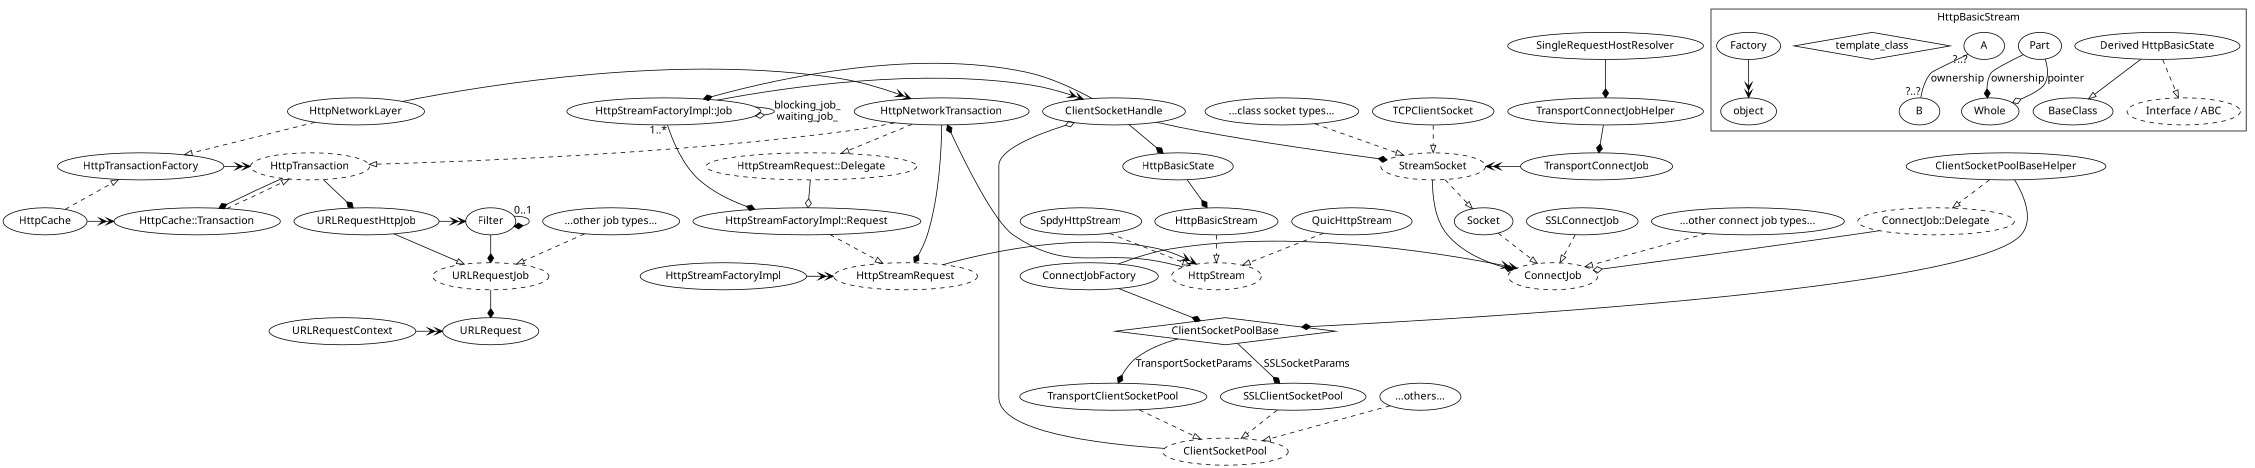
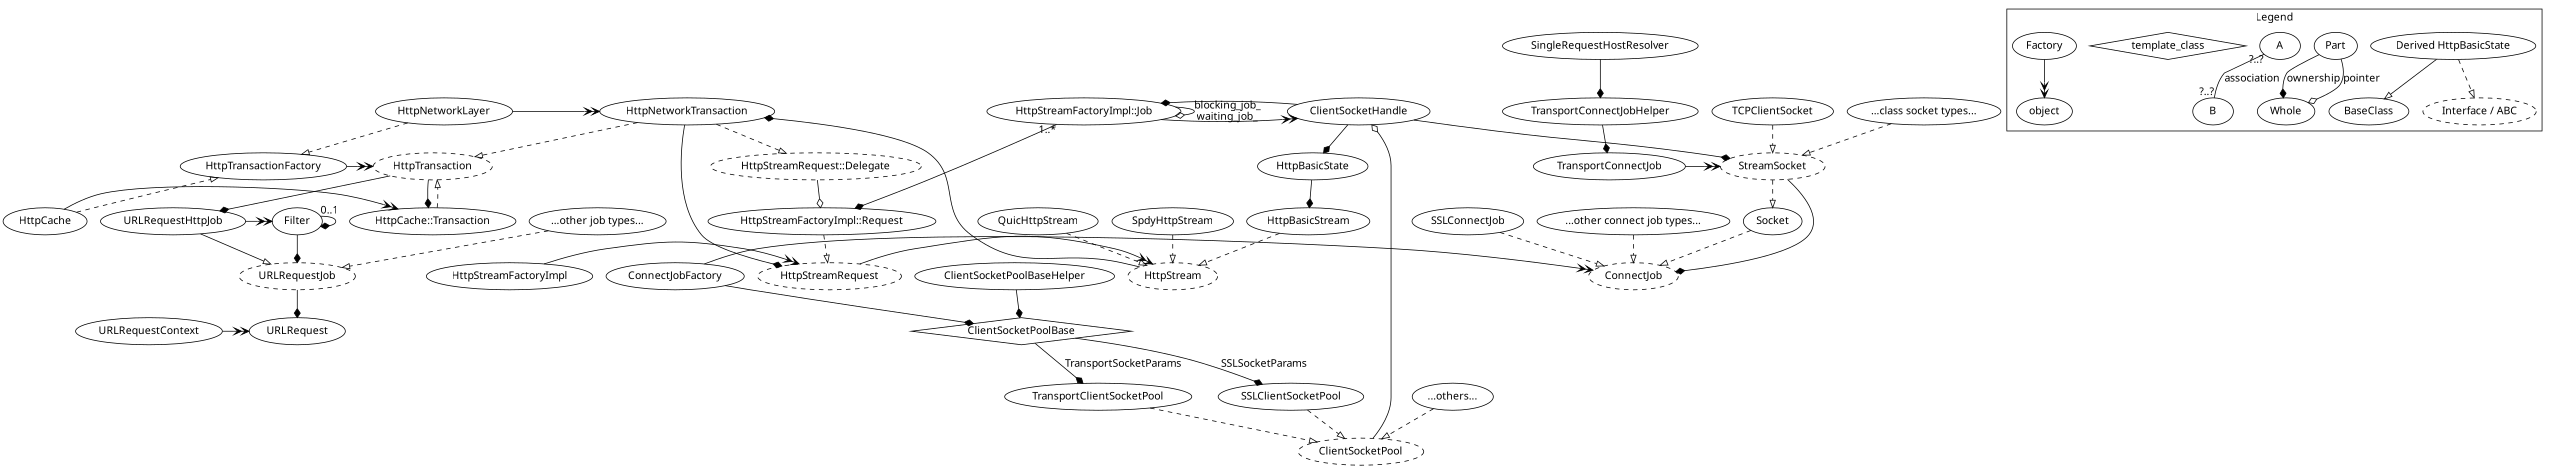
  digraph {
    fontname="Noto Sans"
    node [fontname="Noto Sans"]
    edge [arrowhead=empty fontname="Noto Sans"]
    URLRequestContext
    URLRequest
    URLRequestHttpJob
    Filter
    n5 [label="HttpCache::Transaction"]
    HttpCache
    HttpTransaction [style=dashed]
    HttpTransactionFactory
    HttpNetworkLayer
    HttpNetworkTransaction
    HttpStreamRequest [style=dashed]
    HttpStreamFactoryImpl
    HttpStream [style=dashed]
    ConnectJob [style=dashed]
    ConnectJobFactory
    n16 [label="HttpStreamFactoryImpl::Job"]
    ClientSocketHandle
    StreamSocket [style=dashed]
    TransportConnectJob
    n20 [label="Derived HttpBasicState"]
    BaseClass
    n22 [label="Interface / ABC" style=dashed]
    Part
    Whole
    A
    B
    template_class [shape=diamond]
    Factory
    object
    URLRequestJob [style=dashed]
    n31 [label="HttpStreamRequest::Delegate" style=dashed]
    n32 [label=ClientSocketPoolBase shape=diamond]
    n33 [label="HttpStreamFactoryImpl::Request"]
    HttpBasicState
    Socket
    n36 [label="...other job types..."]
    HttpBasicStream
    QuicHttpStream
    SpdyHttpStream
    ClientSocketPool [style=dashed]
    TransportClientSocketPool
    SSLClientSocketPool
    n43 [label="...others..."]
    ClientSocketPoolBaseHelper
-   n45 [label="ConnectJob::Delegate" style=dashed]
    SSLConnectJob
    n47 [label="...other connect job types..."]
    TCPClientSocket
    n49 [label="...class socket types..."]
    TransportConnectJobHelper
    SingleRequestHostResolver
    subgraph sub_1 {
      rank=same
      URLRequestContext
      URLRequest
    }
    subgraph sub_2 {
      rank=same
      URLRequestHttpJob
      Filter
    }
    subgraph sub_3 {
      rank=same
      n5
      HttpCache
    }
    subgraph sub_4 {
      rank=same
      HttpTransaction
      HttpTransactionFactory
    }
    subgraph sub_5 {
      rank=same
      HttpNetworkLayer
      HttpNetworkTransaction
    }
    subgraph sub_6 {
      rank=same
      HttpStreamRequest
      HttpStreamFactoryImpl
    }
    subgraph sub_7 {
      rank=same
      HttpStreamRequest
      HttpStream
    }
    subgraph sub_8 {
      rank=same
      ConnectJob
      ConnectJobFactory
    }
    subgraph sub_9 {
      rank=same
      n16
      ClientSocketHandle
    }
    subgraph sub_10 {
      rank=same
      StreamSocket
      TransportConnectJob
    }
    subgraph cluster_11 {
-     label=HttpBasicStream
+     label=Legend
      n20
      BaseClass
      n22
      Part
      Whole
      A
      B
      template_class
      Factory
      object
    }
    URLRequestContext -> URLRequest [arrowhead=veevee]
    URLRequestHttpJob -> Filter [arrowhead=veevee]
    URLRequestHttpJob -> URLRequestJob
    Filter -> Filter [arrowhead=diamond taillabel="0..1"]
    Filter -> URLRequestJob [arrowhead=diamond]
    n5 -> HttpTransaction [style=dashed]
    HttpCache -> n5 [arrowhead=veevee]
    HttpCache -> HttpTransactionFactory [style=dashed]
    HttpTransaction -> URLRequestHttpJob [arrowhead=diamond]
    HttpTransaction -> n5 [arrowhead=diamond]
    HttpTransactionFactory -> HttpTransaction [arrowhead=veevee]
    HttpNetworkLayer -> HttpTransactionFactory [style=dashed]
    HttpNetworkLayer -> HttpNetworkTransaction [arrowhead=veevee]
    HttpNetworkTransaction -> HttpTransaction [style=dashed]
    HttpNetworkTransaction -> HttpStreamRequest [arrowhead=diamond]
    HttpNetworkTransaction -> n31 [style=dashed]
    HttpStreamRequest -> HttpStream [arrowhead=veevee]
    HttpStreamFactoryImpl -> HttpStreamRequest [arrowhead=veevee]
    HttpStream -> HttpNetworkTransaction [arrowhead=diamond]
    ConnectJobFactory -> ConnectJob [arrowhead=veevee]
    ConnectJobFactory -> n32 [arrowhead=diamond]
    n16 -> n16 [arrowhead=odiamond label="blocking_job_\nwaiting_job_"]
    n16 -> ClientSocketHandle [arrowhead=veevee]
    n16 -> n33 [arrowhead=diamond taillabel="1..*"]
    ClientSocketHandle -> n16 [arrowhead=diamond]
    ClientSocketHandle -> StreamSocket [arrowhead=diamond]
    ClientSocketHandle -> HttpBasicState [arrowhead=diamond]
    StreamSocket -> ConnectJob [arrowhead=diamond]
    StreamSocket -> Socket [style=dashed]
    TransportConnectJob -> StreamSocket [arrowhead=veevee]
    n20 -> BaseClass
    n20 -> n22 [style=dashed]
    Part -> Whole [arrowhead=diamond label=ownership]
    Part -> Whole [arrowhead=odiamond label=pointer]
-   A -> B [arrowhead=none headlabel="?..?" label=ownership taillabel="?..?"]
+   A -> B [arrowhead=none headlabel="?..?" label=association taillabel="?..?"]
    Factory -> object [arrowhead=veevee]
    URLRequestJob -> URLRequest [arrowhead=diamond]
    n31 -> n33 [arrowhead=odiamond]
    n32 -> TransportClientSocketPool [arrowhead=diamond label=TransportSocketParams]
    n32 -> SSLClientSocketPool [arrowhead=diamond label=SSLSocketParams]
    n33 -> HttpStreamRequest [style=dashed]
    HttpBasicState -> HttpBasicStream [arrowhead=diamond]
    Socket -> ConnectJob [style=dashed]
    n36 -> URLRequestJob [style=dashed]
    HttpBasicStream -> HttpStream [style=dashed]
    QuicHttpStream -> HttpStream [style=dashed]
    SpdyHttpStream -> HttpStream [style=dashed]
    ClientSocketPool -> ClientSocketHandle [arrowhead=odiamond]
    TransportClientSocketPool -> ClientSocketPool [style=dashed]
    SSLClientSocketPool -> ClientSocketPool [style=dashed]
    n43 -> ClientSocketPool [style=dashed]
    ClientSocketPoolBaseHelper -> n32 [arrowhead=diamond]
-   ClientSocketPoolBaseHelper -> n45 [style=dashed]
-   n45 -> ConnectJob [arrowhead=odiamond]
    SSLConnectJob -> ConnectJob [style=dashed]
    n47 -> ConnectJob [style=dashed]
    TCPClientSocket -> StreamSocket [style=dashed]
    n49 -> StreamSocket [style=dashed]
    TransportConnectJobHelper -> TransportConnectJob [arrowhead=diamond]
    SingleRequestHostResolver -> TransportConnectJobHelper [arrowhead=diamond]
  }
